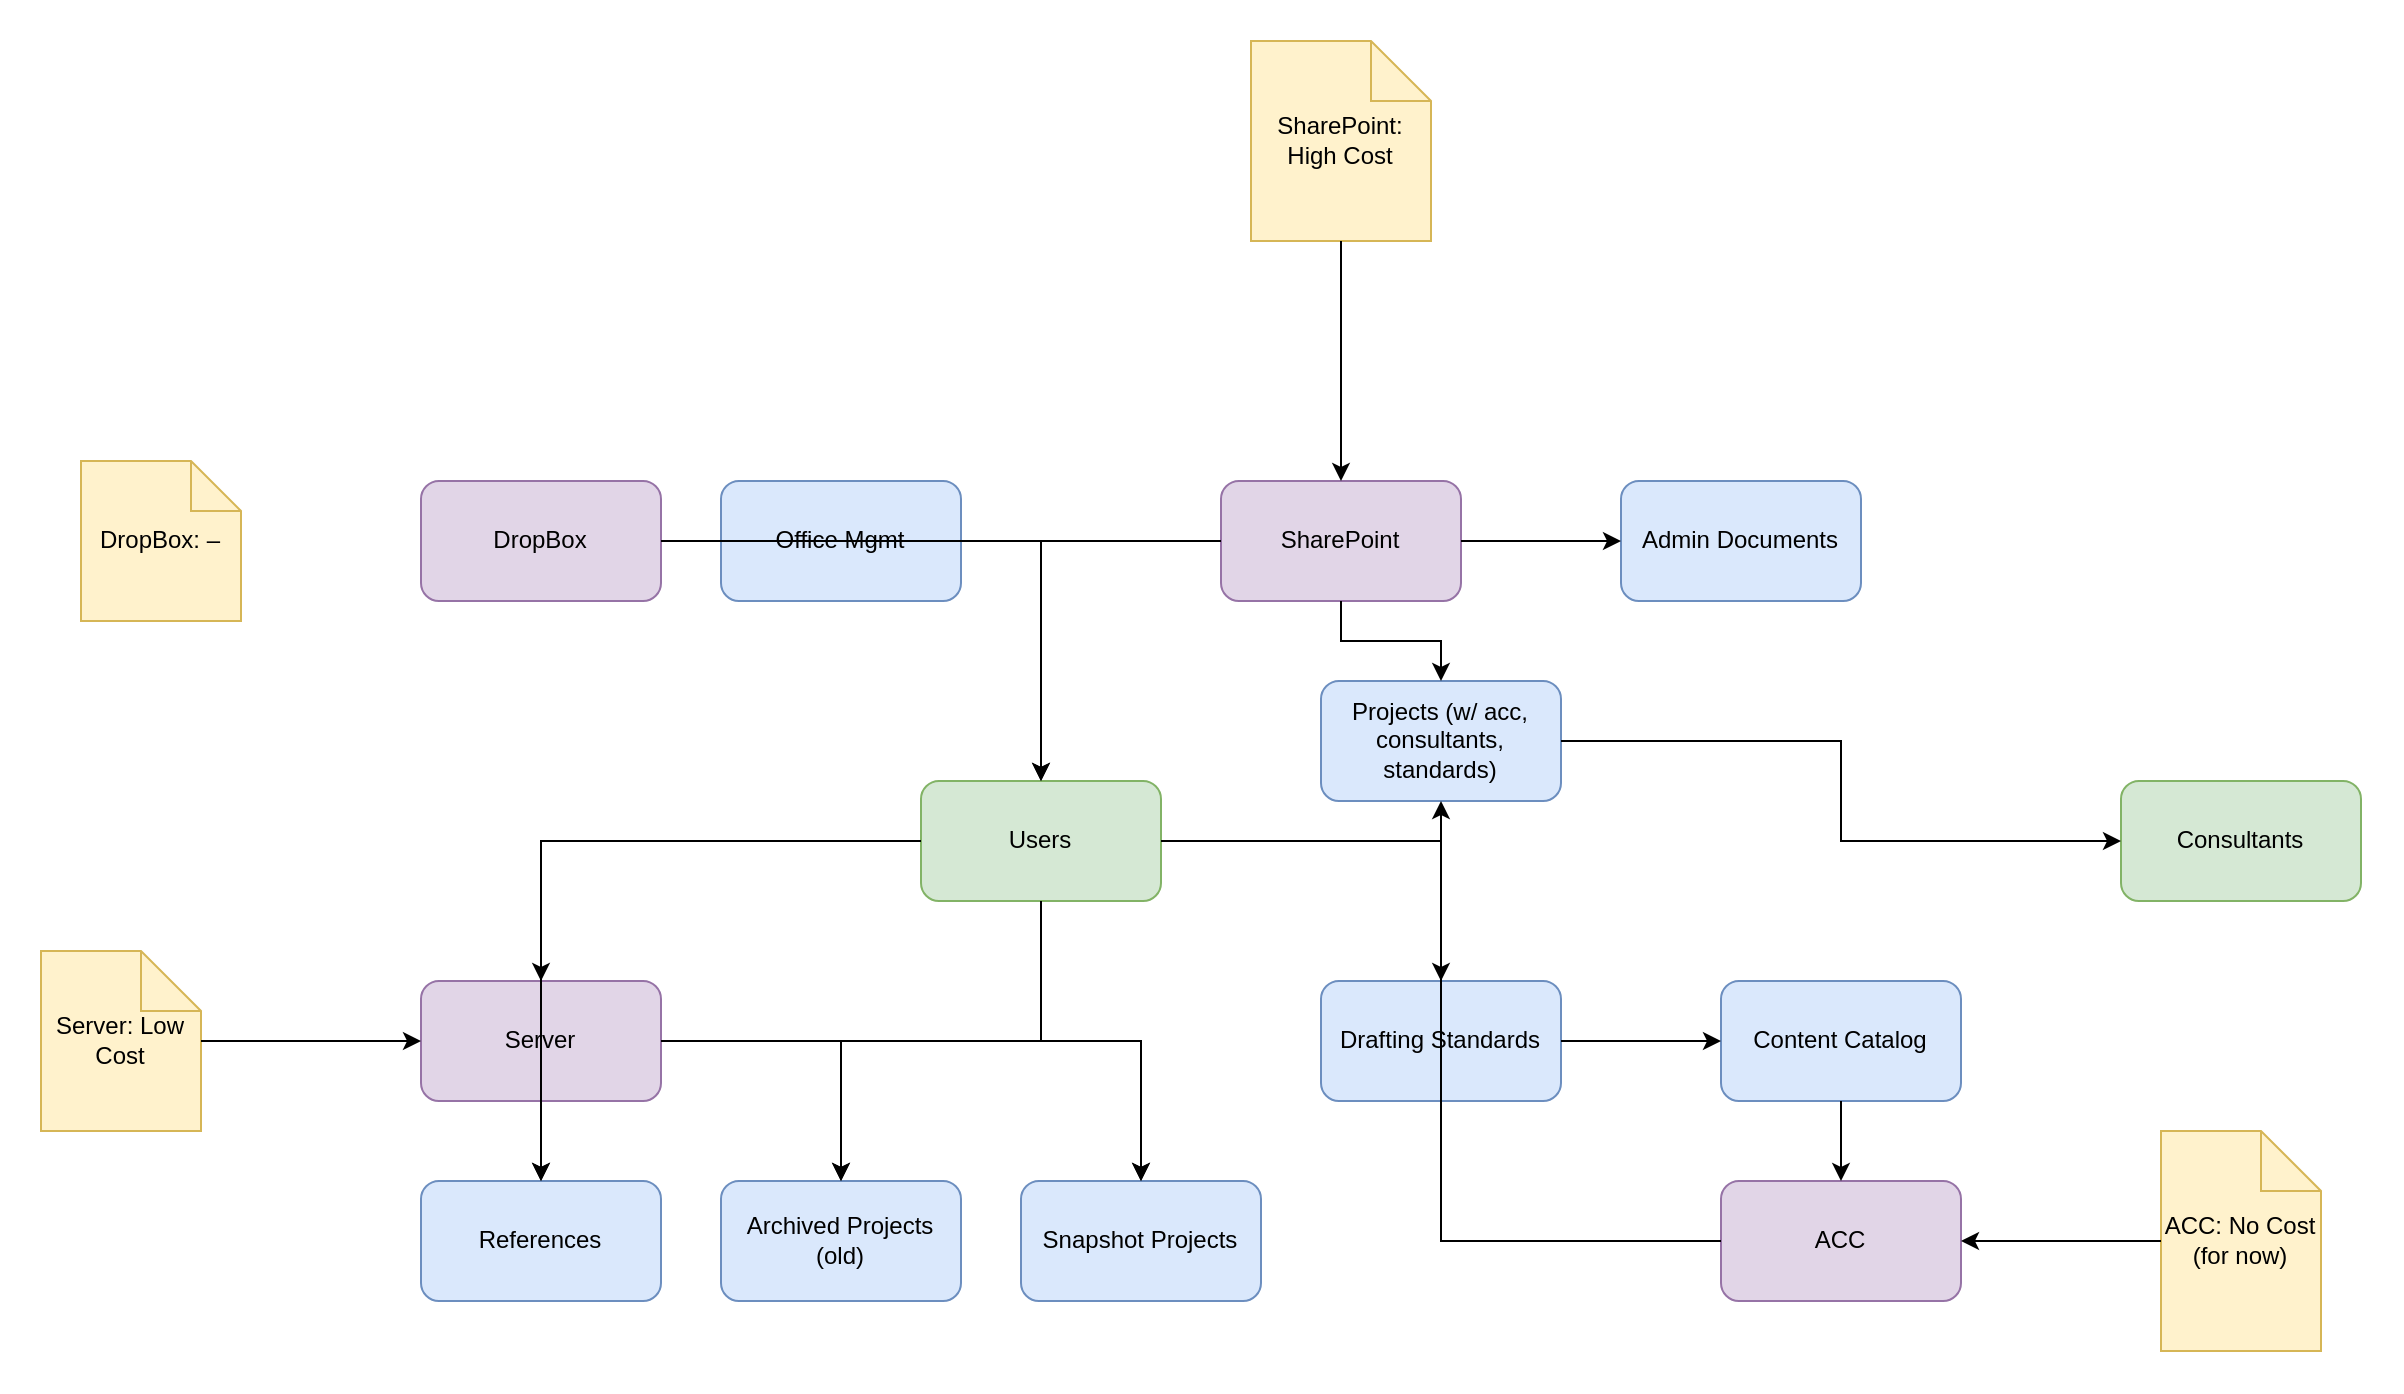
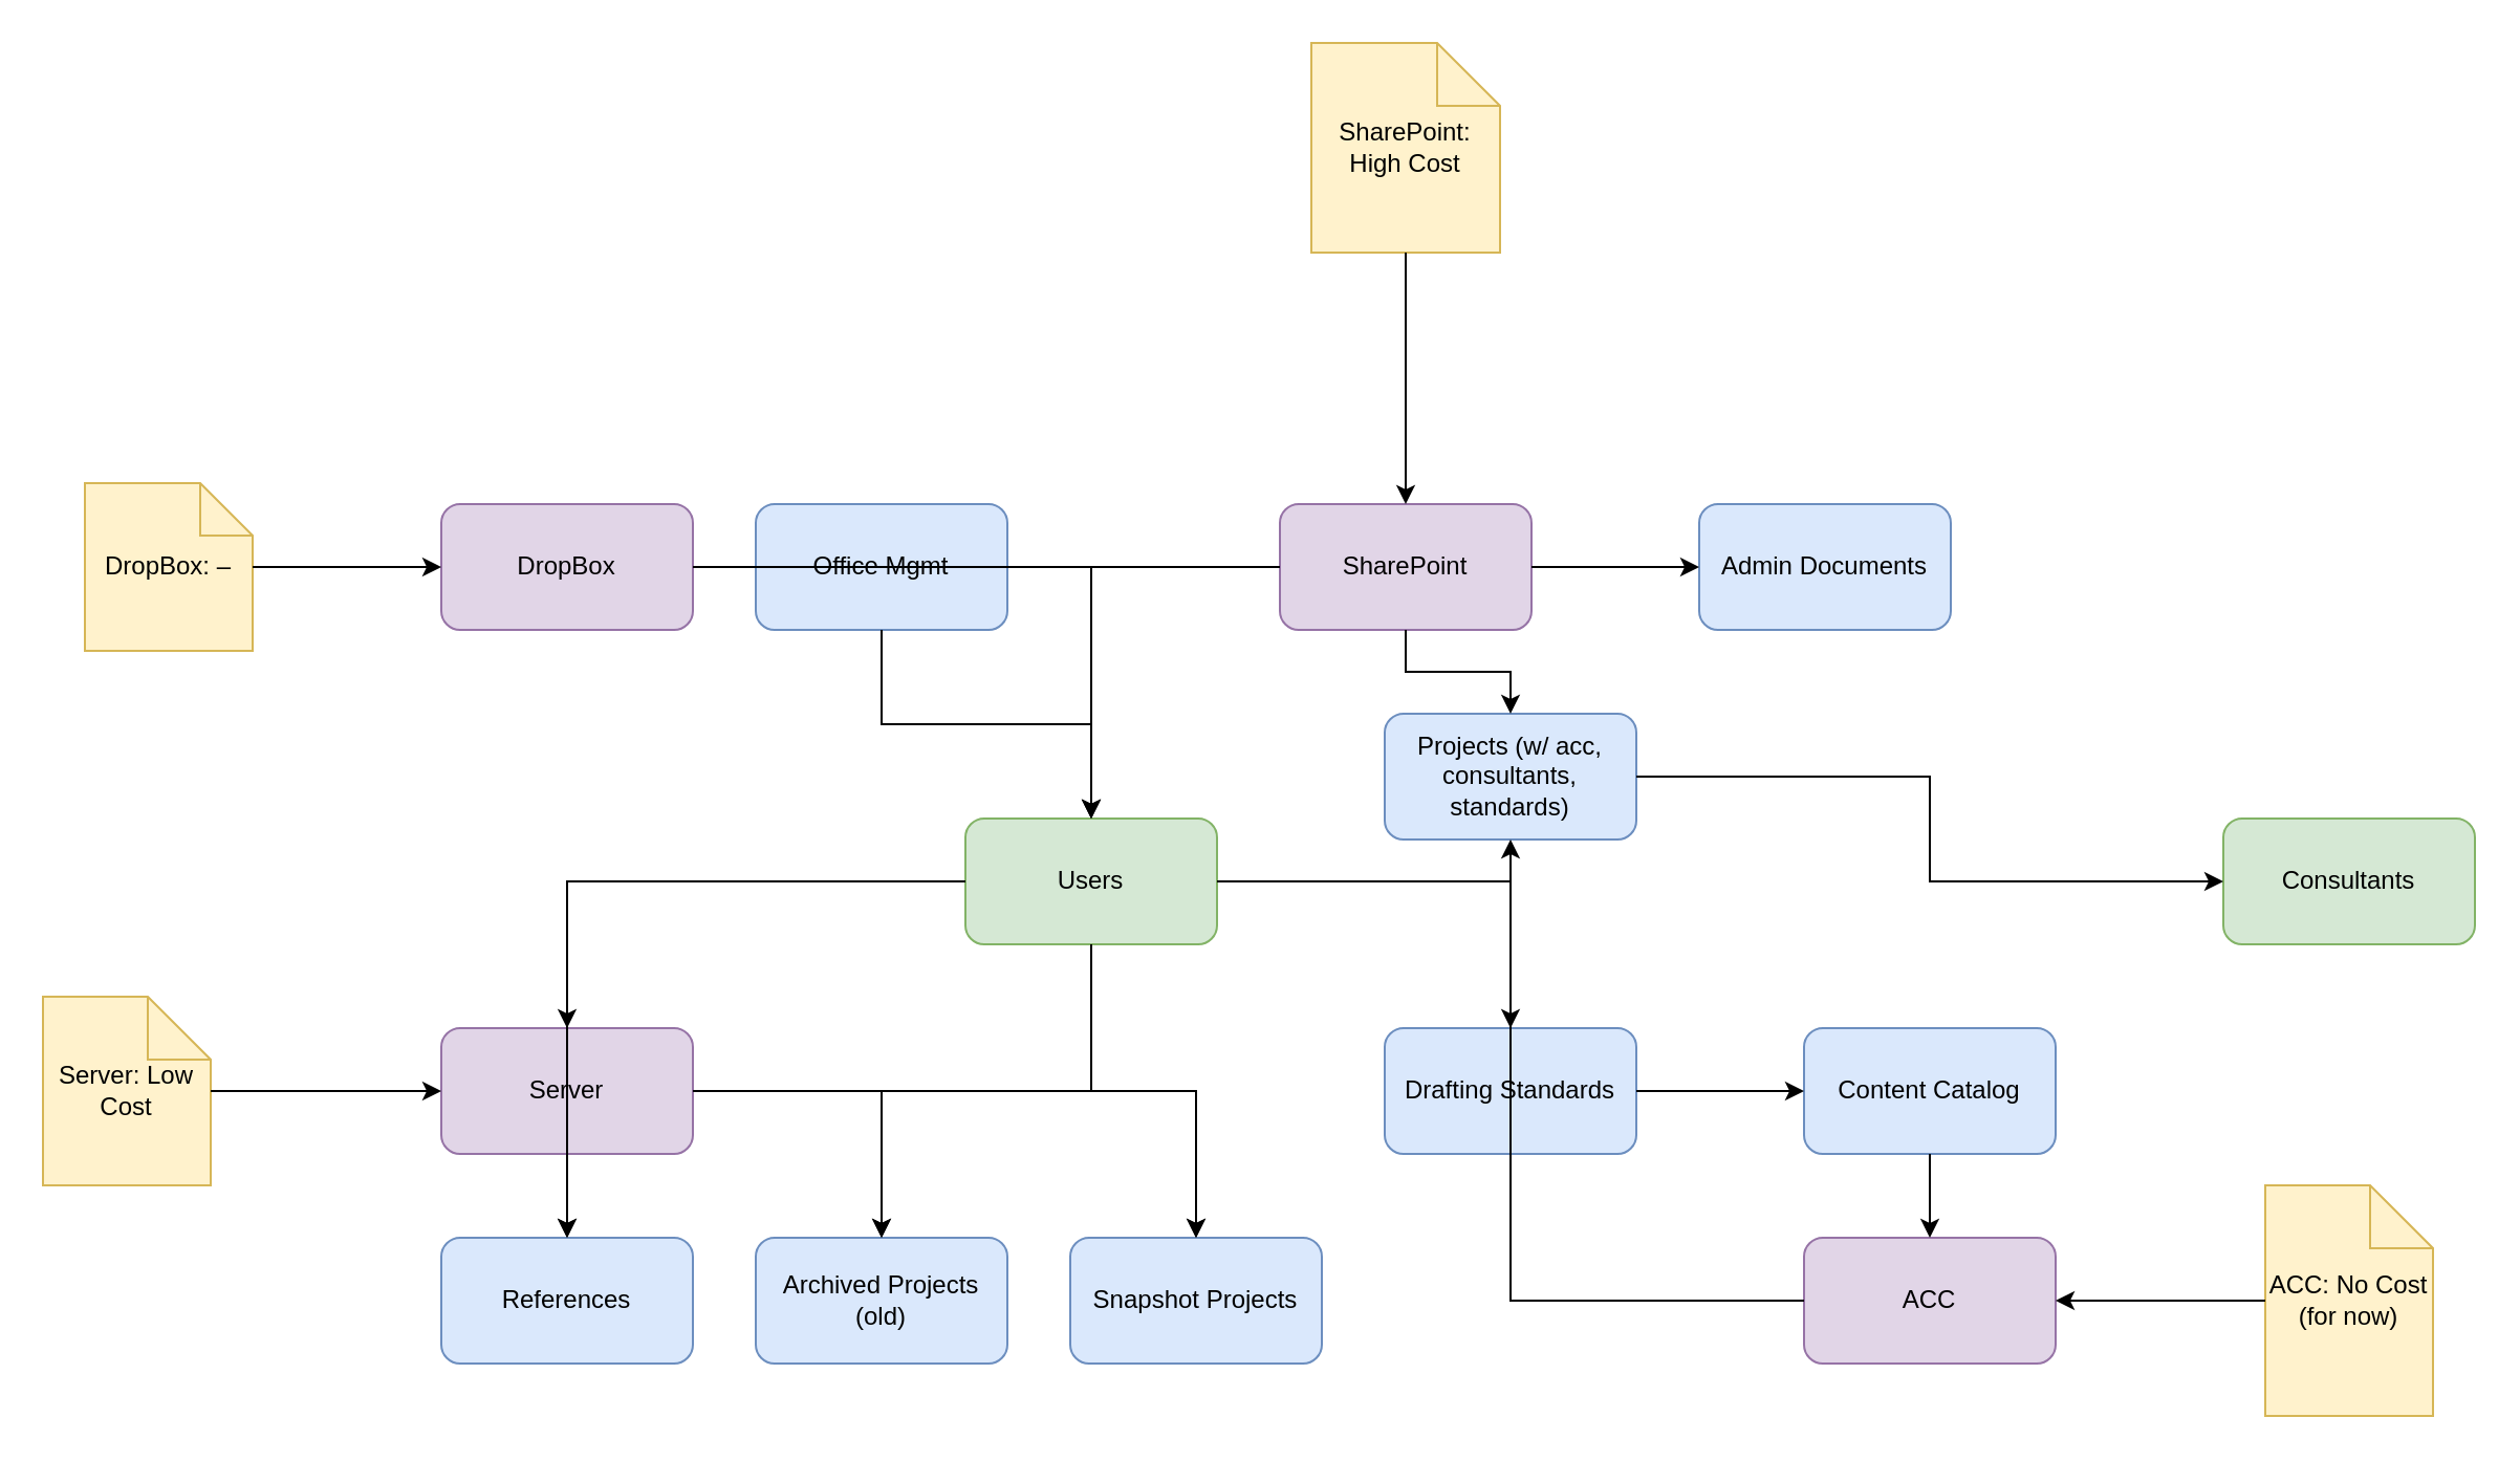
  <mxCell id="0" />
  <mxCell id="1" parent="0" />
  <mxCell id="2" value="Users" style="shape=rectangle;whiteSpace=wrap;html=1;rounded=1;fillColor=#d5e8d4;strokeColor=#82b366;" parent="1" vertex="1"><mxGeometry x="460" y="390" width="120" height="60" as="geometry" /></mxCell>
  <mxCell id="3" value="DropBox" style="shape=rectangle;whiteSpace=wrap;html=1;rounded=1;fillColor=#e1d5e7;strokeColor=#9673a6;" parent="1" vertex="1"><mxGeometry x="210" y="240" width="120" height="60" as="geometry" /></mxCell>
  <mxCell id="4" value="Office Mgmt" style="shape=rectangle;whiteSpace=wrap;html=1;rounded=1;fillColor=#dae8fc;strokeColor=#6c8ebf;" parent="1" vertex="1"><mxGeometry x="360" y="240" width="120" height="60" as="geometry" /></mxCell>
  <mxCell id="5" value="SharePoint" style="shape=rectangle;whiteSpace=wrap;html=1;rounded=1;fillColor=#e1d5e7;strokeColor=#9673a6;" parent="1" vertex="1"><mxGeometry x="610" y="240" width="120" height="60" as="geometry" /></mxCell>
  <mxCell id="6" value="Admin Documents" style="shape=rectangle;whiteSpace=wrap;html=1;rounded=1;fillColor=#dae8fc;strokeColor=#6c8ebf;" parent="1" vertex="1"><mxGeometry x="810" y="240" width="120" height="60" as="geometry" /></mxCell>
  <mxCell id="7" value="Server" style="shape=rectangle;whiteSpace=wrap;html=1;rounded=1;fillColor=#e1d5e7;strokeColor=#9673a6;" parent="1" vertex="1"><mxGeometry x="210" y="490" width="120" height="60" as="geometry" /></mxCell>
  <mxCell id="8" value="References" style="shape=rectangle;whiteSpace=wrap;html=1;rounded=1;fillColor=#dae8fc;strokeColor=#6c8ebf;" parent="1" vertex="1"><mxGeometry x="210" y="590" width="120" height="60" as="geometry" /></mxCell>
  <mxCell id="9" value="Archived Projects (old)" style="shape=rectangle;whiteSpace=wrap;html=1;rounded=1;fillColor=#dae8fc;strokeColor=#6c8ebf;" parent="1" vertex="1"><mxGeometry x="360" y="590" width="120" height="60" as="geometry" /></mxCell>
  <mxCell id="10" value="Snapshot Projects" style="shape=rectangle;whiteSpace=wrap;html=1;rounded=1;fillColor=#dae8fc;strokeColor=#6c8ebf;" parent="1" vertex="1"><mxGeometry x="510" y="590" width="120" height="60" as="geometry" /></mxCell>
  <mxCell id="11" value="Drafting Standards" style="shape=rectangle;whiteSpace=wrap;html=1;rounded=1;fillColor=#dae8fc;strokeColor=#6c8ebf;" parent="1" vertex="1"><mxGeometry x="660" y="490" width="120" height="60" as="geometry" /></mxCell>
  <mxCell id="12" value="Content Catalog" style="shape=rectangle;whiteSpace=wrap;html=1;rounded=1;fillColor=#dae8fc;strokeColor=#6c8ebf;" parent="1" vertex="1"><mxGeometry x="860" y="490" width="120" height="60" as="geometry" /></mxCell>
  <mxCell id="13" value="ACC" style="shape=rectangle;whiteSpace=wrap;html=1;rounded=1;fillColor=#e1d5e7;strokeColor=#9673a6;" parent="1" vertex="1"><mxGeometry x="860" y="590" width="120" height="60" as="geometry" /></mxCell>
  <mxCell id="14" value="Consultants" style="shape=rectangle;whiteSpace=wrap;html=1;rounded=1;fillColor=#d5e8d4;strokeColor=#82b366;" parent="1" vertex="1"><mxGeometry x="1060" y="390" width="120" height="60" as="geometry" /></mxCell>
  <mxCell id="15" value="Projects (w/ acc, consultants, standards)" style="shape=rectangle;whiteSpace=wrap;html=1;rounded=1;fillColor=#dae8fc;strokeColor=#6c8ebf;" parent="1" vertex="1"><mxGeometry x="660" y="340" width="120" height="60" as="geometry" /></mxCell>
  <mxCell id="16" value="SharePoint: High Cost" style="shape=note;whiteSpace=wrap;html=1;fillColor=#fff2cc;strokeColor=#d6b656;" parent="1" vertex="1"><mxGeometry x="625" y="20" width="90" height="100" as="geometry" /></mxCell>
  <mxCell id="17" value="Server: Low Cost" style="shape=note;whiteSpace=wrap;html=1;fillColor=#fff2cc;strokeColor=#d6b656;" parent="1" vertex="1"><mxGeometry x="20" y="475" width="80" height="90" as="geometry" /></mxCell>
  <mxCell id="18" value="ACC: No Cost (for now)" style="shape=note;whiteSpace=wrap;html=1;fillColor=#fff2cc;strokeColor=#d6b656;" parent="1" vertex="1"><mxGeometry x="1080" y="565" width="80" height="110" as="geometry" /></mxCell>
  <mxCell id="19" value="DropBox: –" style="shape=note;whiteSpace=wrap;html=1;fillColor=#fff2cc;strokeColor=#d6b656;size=25;" parent="1" vertex="1"><mxGeometry x="40" y="230" width="80" height="80" as="geometry" /></mxCell>
  <mxCell id="20" style="edgeStyle=orthogonalEdgeStyle;rounded=0;orthogonalLoop=1;jettySize=auto;" parent="1" source="3" target="2" edge="1"><mxGeometry relative="1" as="geometry" /></mxCell>
+ <mxCell id="21" style="edgeStyle=orthogonalEdgeStyle;rounded=0;orthogonalLoop=1;jettySize=auto;" parent="1" source="4" target="2" edge="1"><mxGeometry relative="1" as="geometry" /></mxCell>
  <mxCell id="22" style="edgeStyle=orthogonalEdgeStyle;rounded=0;orthogonalLoop=1;jettySize=auto;" parent="1" source="5" target="2" edge="1"><mxGeometry relative="1" as="geometry" /></mxCell>
  <mxCell id="23" style="edgeStyle=orthogonalEdgeStyle;rounded=0;orthogonalLoop=1;jettySize=auto;" parent="1" source="2" target="7" edge="1"><mxGeometry relative="1" as="geometry" /></mxCell>
  <mxCell id="24" style="edgeStyle=orthogonalEdgeStyle;rounded=0;orthogonalLoop=1;jettySize=auto;" parent="1" source="2" target="8" edge="1"><mxGeometry relative="1" as="geometry" /></mxCell>
  <mxCell id="25" style="edgeStyle=orthogonalEdgeStyle;rounded=0;orthogonalLoop=1;jettySize=auto;" parent="1" source="2" target="9" edge="1"><mxGeometry relative="1" as="geometry" /></mxCell>
  <mxCell id="26" style="edgeStyle=orthogonalEdgeStyle;rounded=0;orthogonalLoop=1;jettySize=auto;" parent="1" source="2" target="10" edge="1"><mxGeometry relative="1" as="geometry" /></mxCell>
  <mxCell id="27" style="edgeStyle=orthogonalEdgeStyle;rounded=0;orthogonalLoop=1;jettySize=auto;" parent="1" source="2" target="11" edge="1"><mxGeometry relative="1" as="geometry" /></mxCell>
  <mxCell id="28" style="edgeStyle=orthogonalEdgeStyle;rounded=0;orthogonalLoop=1;jettySize=auto;" parent="1" source="7" target="8" edge="1"><mxGeometry relative="1" as="geometry" /></mxCell>
  <mxCell id="29" style="edgeStyle=orthogonalEdgeStyle;rounded=0;orthogonalLoop=1;jettySize=auto;" parent="1" source="7" target="9" edge="1"><mxGeometry relative="1" as="geometry" /></mxCell>
  <mxCell id="30" style="edgeStyle=orthogonalEdgeStyle;rounded=0;orthogonalLoop=1;jettySize=auto;" parent="1" source="7" target="10" edge="1"><mxGeometry relative="1" as="geometry" /></mxCell>
  <mxCell id="31" style="edgeStyle=orthogonalEdgeStyle;rounded=0;orthogonalLoop=1;jettySize=auto;" parent="1" source="11" target="12" edge="1"><mxGeometry relative="1" as="geometry" /></mxCell>
  <mxCell id="32" style="edgeStyle=orthogonalEdgeStyle;rounded=0;orthogonalLoop=1;jettySize=auto;" parent="1" source="12" target="13" edge="1"><mxGeometry relative="1" as="geometry" /></mxCell>
  <mxCell id="33" style="edgeStyle=orthogonalEdgeStyle;rounded=0;orthogonalLoop=1;jettySize=auto;" parent="1" source="13" target="15" edge="1"><mxGeometry relative="1" as="geometry" /></mxCell>
  <mxCell id="34" style="edgeStyle=orthogonalEdgeStyle;rounded=0;orthogonalLoop=1;jettySize=auto;" parent="1" source="15" target="14" edge="1"><mxGeometry relative="1" as="geometry" /></mxCell>
  <mxCell id="35" style="edgeStyle=orthogonalEdgeStyle;rounded=0;orthogonalLoop=1;jettySize=auto;" parent="1" source="5" target="6" edge="1"><mxGeometry relative="1" as="geometry" /></mxCell>
  <mxCell id="36" style="edgeStyle=orthogonalEdgeStyle;rounded=0;orthogonalLoop=1;jettySize=auto;" parent="1" source="5" target="15" edge="1"><mxGeometry relative="1" as="geometry" /></mxCell>
  <mxCell id="37" style="edgeStyle=orthogonalEdgeStyle;rounded=0;orthogonalLoop=1;jettySize=auto;" parent="1" source="16" target="5" edge="1"><mxGeometry relative="1" as="geometry" /></mxCell>
  <mxCell id="38" style="edgeStyle=orthogonalEdgeStyle;rounded=0;orthogonalLoop=1;jettySize=auto;" parent="1" source="17" target="7" edge="1"><mxGeometry relative="1" as="geometry" /></mxCell>
  <mxCell id="39" style="edgeStyle=orthogonalEdgeStyle;rounded=0;orthogonalLoop=1;jettySize=auto;" parent="1" source="18" target="13" edge="1"><mxGeometry relative="1" as="geometry" /></mxCell>
+ <mxCell id="40" style="edgeStyle=orthogonalEdgeStyle;rounded=0;orthogonalLoop=1;jettySize=auto;" parent="1" source="19" target="3" edge="1"><mxGeometry relative="1" as="geometry" /></mxCell>
